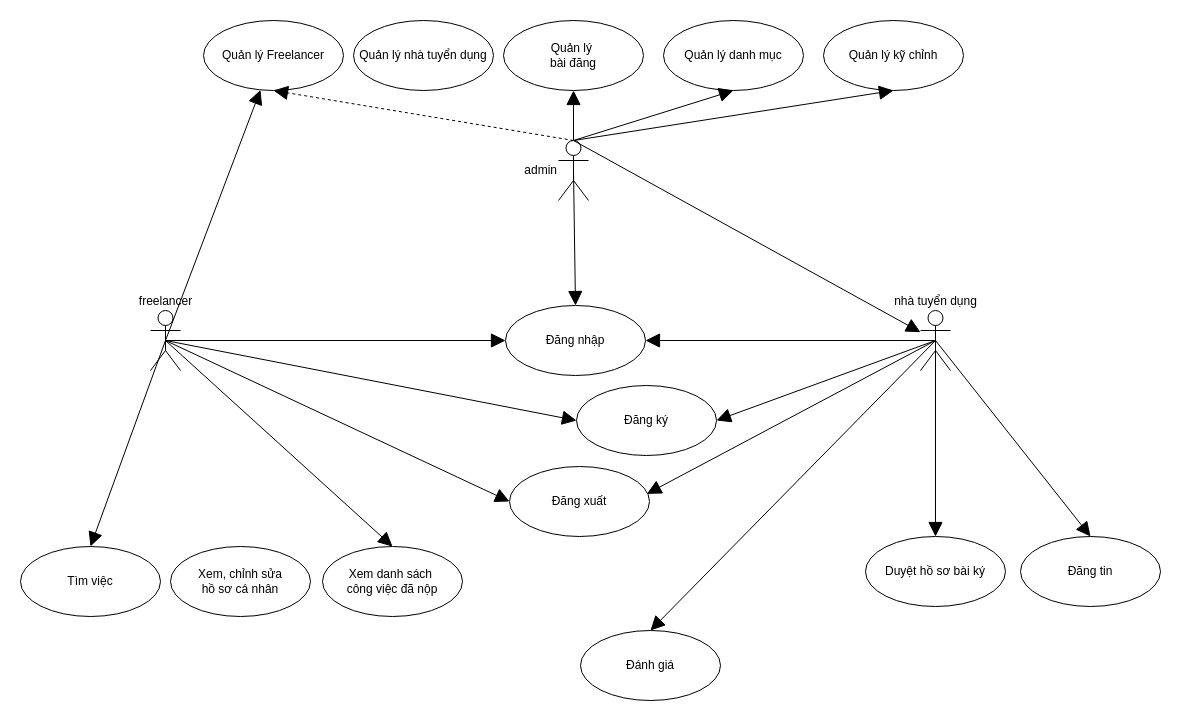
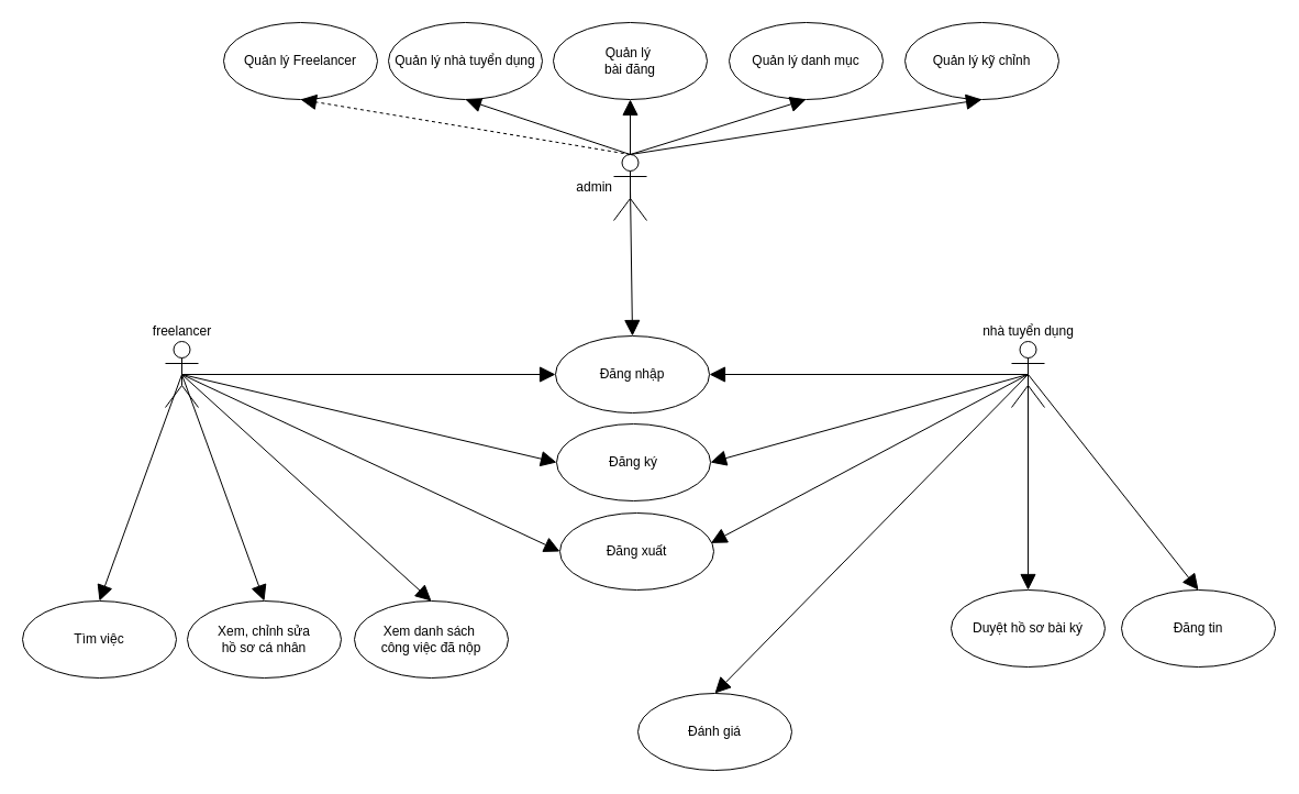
  <mxCell id="0" />
  <mxCell id="1" parent="0" />
  <mxCell id="2" value="admin" style="shape=umlActor;html=1;verticalLabelPosition=middle;verticalAlign=middle;align=right;labelPosition=left;" vertex="1" parent="1"><mxGeometry x="558" y="140" width="30" height="60" as="geometry" /></mxCell>
  <mxCell id="3" value="freelancer" style="shape=umlActor;html=1;verticalLabelPosition=top;verticalAlign=bottom;align=center;horizontal=1;fontSize=12;labelPosition=center;" vertex="1" parent="1"><mxGeometry x="150" y="310" width="30" height="60" as="geometry" /></mxCell>
  <mxCell id="4" value="nhà tuyển dụng" style="shape=umlActor;html=1;verticalLabelPosition=top;verticalAlign=bottom;align=center;labelPosition=center;" vertex="1" parent="1"><mxGeometry x="920" y="310" width="30" height="60" as="geometry" /></mxCell>
- <mxCell id="5" value="" style="edgeStyle=none;html=1;endArrow=block;endFill=1;endSize=12;verticalAlign=bottom;rounded=0;exitX=0.5;exitY=0;exitDx=0;exitDy=0;exitPerimeter=0;" edge="1" parent="1" source="2" target="4"><mxGeometry width="160" relative="1" as="geometry"><mxPoint x="333" y="69.5" as="sourcePoint" /><mxPoint x="473" y="90" as="targetPoint" /></mxGeometry></mxCell>
+ <mxCell id="5" value="" style="edgeStyle=none;html=1;endArrow=block;endFill=1;endSize=12;verticalAlign=bottom;rounded=0;exitX=0.5;exitY=0;exitDx=0;exitDy=0;exitPerimeter=0;entryX=0.5;entryY=1;entryDx=0;entryDy=0;" edge="1" parent="1" source="2" target="7"><mxGeometry width="160" relative="1" as="geometry"><mxPoint x="333" y="69.5" as="sourcePoint" /><mxPoint x="473" y="90" as="targetPoint" /></mxGeometry></mxCell>
  <mxCell id="6" value="&lt;span&gt;&lt;/span&gt;&lt;span&gt;&lt;/span&gt;&lt;span style=&quot;white-space-collapse: preserve;&quot;&gt;Quản lý Freelancer&lt;/span&gt;" style="ellipse;whiteSpace=wrap;html=1;" vertex="1" parent="1"><mxGeometry x="203" y="20" width="140" height="70" as="geometry" /></mxCell>
  <mxCell id="7" value="&lt;span&gt;&lt;/span&gt;&lt;span&gt;&lt;/span&gt;&lt;span style=&quot;white-space-collapse: preserve;&quot;&gt;Quản lý nhà tuyển dụng&lt;/span&gt;" style="ellipse;whiteSpace=wrap;html=1;" vertex="1" parent="1"><mxGeometry x="353" y="20" width="140" height="70" as="geometry" /></mxCell>
  <mxCell id="8" value="&lt;span&gt;&lt;/span&gt;&lt;span&gt;&lt;/span&gt;&lt;span style=&quot;white-space-collapse: preserve;&quot;&gt;Quản lý danh mục&lt;/span&gt;" style="ellipse;whiteSpace=wrap;html=1;" vertex="1" parent="1"><mxGeometry x="663" y="20" width="140" height="70" as="geometry" /></mxCell>
  <mxCell id="9" value="" style="edgeStyle=none;html=1;endArrow=block;endFill=1;endSize=12;verticalAlign=bottom;rounded=0;entryX=0.5;entryY=1;entryDx=0;entryDy=0;exitX=0.5;exitY=0;exitDx=0;exitDy=0;exitPerimeter=0;dashed=1;" edge="1" parent="1" source="2" target="6"><mxGeometry width="160" relative="1" as="geometry"><mxPoint x="563" y="120" as="sourcePoint" /><mxPoint x="483" y="100" as="targetPoint" /></mxGeometry></mxCell>
  <mxCell id="10" value="&lt;span&gt;&lt;/span&gt;&lt;span&gt;&lt;/span&gt;&lt;span style=&quot;white-space-collapse: preserve;&quot;&gt;Quản lý &lt;br&gt;bài đăng&lt;/span&gt;" style="ellipse;whiteSpace=wrap;html=1;" vertex="1" parent="1"><mxGeometry x="503" y="20" width="140" height="70" as="geometry" /></mxCell>
  <mxCell id="11" value="" style="edgeStyle=none;html=1;endArrow=block;endFill=1;endSize=12;verticalAlign=bottom;rounded=0;entryX=0.5;entryY=1;entryDx=0;entryDy=0;exitX=0.5;exitY=0;exitDx=0;exitDy=0;exitPerimeter=0;" edge="1" parent="1" source="2" target="10"><mxGeometry width="160" relative="1" as="geometry"><mxPoint x="583" y="130" as="sourcePoint" /><mxPoint x="333" y="100" as="targetPoint" /></mxGeometry></mxCell>
  <mxCell id="12" value="" style="edgeStyle=none;html=1;endArrow=block;endFill=1;endSize=12;verticalAlign=bottom;rounded=0;entryX=0.5;entryY=1;entryDx=0;entryDy=0;exitX=0.5;exitY=0;exitDx=0;exitDy=0;exitPerimeter=0;" edge="1" parent="1" source="2" target="8"><mxGeometry width="160" relative="1" as="geometry"><mxPoint x="573" y="120" as="sourcePoint" /><mxPoint x="343" y="110" as="targetPoint" /></mxGeometry></mxCell>
  <mxCell id="13" value="&lt;span&gt;&lt;/span&gt;&lt;span&gt;&lt;/span&gt;&lt;span style=&quot;white-space-collapse: preserve;&quot;&gt;Quản lý kỹ chỉnh&lt;/span&gt;" style="ellipse;whiteSpace=wrap;html=1;" vertex="1" parent="1"><mxGeometry x="823" y="20" width="140" height="70" as="geometry" /></mxCell>
  <mxCell id="14" value="" style="edgeStyle=none;html=1;endArrow=block;endFill=1;endSize=12;verticalAlign=bottom;rounded=0;entryX=0.5;entryY=1;entryDx=0;entryDy=0;exitX=0.5;exitY=0;exitDx=0;exitDy=0;exitPerimeter=0;" edge="1" parent="1" source="2" target="13"><mxGeometry width="160" relative="1" as="geometry"><mxPoint x="573" y="120" as="sourcePoint" /><mxPoint x="793" y="100" as="targetPoint" /></mxGeometry></mxCell>
- <mxCell id="15" value="&lt;span&gt;&lt;/span&gt;&lt;span style=&quot;white-space-collapse: preserve;&quot;&gt;Đăng ký&lt;/span&gt;" style="ellipse;whiteSpace=wrap;html=1;" vertex="1" parent="1"><mxGeometry x="576" y="385" width="140" height="70" as="geometry" /></mxCell>
+ <mxCell id="15" value="&lt;span&gt;&lt;/span&gt;&lt;span style=&quot;white-space-collapse: preserve;&quot;&gt;Đăng ký&lt;/span&gt;" style="ellipse;whiteSpace=wrap;html=1;" vertex="1" parent="1"><mxGeometry x="506" y="385" width="140" height="70" as="geometry" /></mxCell>
  <mxCell id="16" value="&lt;span&gt;&lt;/span&gt;&lt;span style=&quot;white-space-collapse: preserve;&quot;&gt;Đăng nhập&lt;/span&gt;" style="ellipse;whiteSpace=wrap;html=1;" vertex="1" parent="1"><mxGeometry x="505" y="305" width="140" height="70" as="geometry" /></mxCell>
  <mxCell id="17" value="&lt;span&gt;&lt;/span&gt;&lt;span style=&quot;white-space-collapse: preserve;&quot;&gt;Đăng xuất&lt;/span&gt;" style="ellipse;whiteSpace=wrap;html=1;" vertex="1" parent="1"><mxGeometry x="509" y="466" width="140" height="70" as="geometry" /></mxCell>
  <mxCell id="18" value="" style="edgeStyle=none;html=1;endArrow=block;endFill=1;endSize=12;verticalAlign=bottom;rounded=0;exitX=0.5;exitY=0.5;exitDx=0;exitDy=0;exitPerimeter=0;entryX=0.5;entryY=0;entryDx=0;entryDy=0;" edge="1" parent="1" source="2" target="16"><mxGeometry width="160" relative="1" as="geometry"><mxPoint x="550" y="150" as="sourcePoint" /><mxPoint x="710" y="250" as="targetPoint" /></mxGeometry></mxCell>
  <mxCell id="19" value="" style="edgeStyle=none;html=1;endArrow=block;endFill=1;endSize=12;verticalAlign=bottom;rounded=0;exitX=0.5;exitY=0.5;exitDx=0;exitDy=0;exitPerimeter=0;entryX=0;entryY=0.5;entryDx=0;entryDy=0;" edge="1" parent="1" source="3" target="16"><mxGeometry width="160" relative="1" as="geometry"><mxPoint x="260" y="360" as="sourcePoint" /><mxPoint x="280" y="465" as="targetPoint" /></mxGeometry></mxCell>
  <mxCell id="20" value="" style="edgeStyle=none;html=1;endArrow=block;endFill=1;endSize=12;verticalAlign=bottom;rounded=0;exitX=0.5;exitY=0.5;exitDx=0;exitDy=0;exitPerimeter=0;entryX=0;entryY=0.5;entryDx=0;entryDy=0;" edge="1" parent="1" source="3" target="15"><mxGeometry width="160" relative="1" as="geometry"><mxPoint x="575" y="220" as="sourcePoint" /><mxPoint x="595" y="325" as="targetPoint" /></mxGeometry></mxCell>
  <mxCell id="21" value="" style="edgeStyle=none;html=1;endArrow=block;endFill=1;endSize=12;verticalAlign=bottom;rounded=0;exitX=0.5;exitY=0.5;exitDx=0;exitDy=0;exitPerimeter=0;entryX=0;entryY=0.5;entryDx=0;entryDy=0;" edge="1" parent="1" source="3" target="17"><mxGeometry width="160" relative="1" as="geometry"><mxPoint x="175" y="350" as="sourcePoint" /><mxPoint x="516" y="430" as="targetPoint" /></mxGeometry></mxCell>
  <mxCell id="22" value="" style="edgeStyle=none;html=1;endArrow=block;endFill=1;endSize=12;verticalAlign=bottom;rounded=0;exitX=0.5;exitY=0.5;exitDx=0;exitDy=0;exitPerimeter=0;entryX=1;entryY=0.5;entryDx=0;entryDy=0;" edge="1" parent="1" source="4" target="16"><mxGeometry width="160" relative="1" as="geometry"><mxPoint x="490" y="360" as="sourcePoint" /><mxPoint x="830" y="360" as="targetPoint" /></mxGeometry></mxCell>
  <mxCell id="23" value="" style="edgeStyle=none;html=1;endArrow=block;endFill=1;endSize=12;verticalAlign=bottom;rounded=0;exitX=0.5;exitY=0.5;exitDx=0;exitDy=0;exitPerimeter=0;entryX=1;entryY=0.5;entryDx=0;entryDy=0;" edge="1" parent="1" source="4" target="15"><mxGeometry width="160" relative="1" as="geometry"><mxPoint x="945" y="350" as="sourcePoint" /><mxPoint x="655" y="350" as="targetPoint" /></mxGeometry></mxCell>
  <mxCell id="24" value="" style="edgeStyle=none;html=1;endArrow=block;endFill=1;endSize=12;verticalAlign=bottom;rounded=0;exitX=0.5;exitY=0.5;exitDx=0;exitDy=0;exitPerimeter=0;entryX=0.981;entryY=0.391;entryDx=0;entryDy=0;entryPerimeter=0;" edge="1" parent="1" source="4" target="17"><mxGeometry width="160" relative="1" as="geometry"><mxPoint x="955" y="360" as="sourcePoint" /><mxPoint x="665" y="360" as="targetPoint" /></mxGeometry></mxCell>
  <mxCell id="25" value="&lt;span&gt;&lt;/span&gt;&lt;span style=&quot;white-space-collapse: preserve;&quot;&gt;Đánh giá&lt;/span&gt;" style="ellipse;whiteSpace=wrap;html=1;" vertex="1" parent="1"><mxGeometry x="580" y="630" width="140" height="70" as="geometry" /></mxCell>
  <mxCell id="26" value="&lt;span&gt;&lt;/span&gt;&lt;span&gt;&lt;/span&gt;&lt;span&gt;&lt;/span&gt;&lt;span style=&quot;white-space-collapse: preserve;&quot;&gt;Xem danh sách &lt;/span&gt;&lt;div&gt;&lt;span style=&quot;white-space-collapse: preserve;&quot;&gt;công việc đã nộp&lt;/span&gt;&lt;/div&gt;" style="ellipse;whiteSpace=wrap;html=1;" vertex="1" parent="1"><mxGeometry x="322" y="546" width="140" height="70" as="geometry" /></mxCell>
  <mxCell id="27" value="&lt;span&gt;&lt;/span&gt;&lt;span&gt;&lt;/span&gt;&lt;span&gt;&lt;/span&gt;&lt;span style=&quot;white-space-collapse: preserve;&quot;&gt;Xem, chỉnh sửa&lt;/span&gt;&lt;div&gt;&lt;span style=&quot;white-space-collapse: preserve;&quot;&gt;hồ sơ cá nhân&lt;/span&gt;&lt;/div&gt;" style="ellipse;whiteSpace=wrap;html=1;" vertex="1" parent="1"><mxGeometry x="170" y="546" width="140" height="70" as="geometry" /></mxCell>
  <mxCell id="28" value="&lt;span&gt;&lt;/span&gt;&lt;span&gt;&lt;/span&gt;&lt;span&gt;&lt;/span&gt;&lt;span style=&quot;white-space-collapse: preserve;&quot;&gt;Tìm việc&lt;/span&gt;" style="ellipse;whiteSpace=wrap;html=1;" vertex="1" parent="1"><mxGeometry x="20" y="546" width="140" height="70" as="geometry" /></mxCell>
  <mxCell id="29" value="&lt;span&gt;&lt;/span&gt;&lt;span style=&quot;white-space-collapse: preserve;&quot;&gt;Duyệt hồ sơ bài ký&lt;/span&gt;" style="ellipse;whiteSpace=wrap;html=1;" vertex="1" parent="1"><mxGeometry x="865" y="536" width="140" height="70" as="geometry" /></mxCell>
  <mxCell id="30" value="&lt;span&gt;&lt;/span&gt;&lt;span style=&quot;white-space-collapse: preserve;&quot;&gt;Đăng tin&lt;/span&gt;" style="ellipse;whiteSpace=wrap;html=1;" vertex="1" parent="1"><mxGeometry x="1020" y="536" width="140" height="70" as="geometry" /></mxCell>
- <mxCell id="31" value="" style="edgeStyle=none;html=1;endArrow=block;endFill=1;endSize=12;verticalAlign=bottom;rounded=0;exitX=0.5;exitY=0.5;exitDx=0;exitDy=0;exitPerimeter=0;" edge="1" parent="1" source="3" target="6"><mxGeometry width="160" relative="1" as="geometry"><mxPoint x="175" y="350" as="sourcePoint" /><mxPoint x="519" y="511" as="targetPoint" /></mxGeometry></mxCell>
+ <mxCell id="31" value="" style="edgeStyle=none;html=1;endArrow=block;endFill=1;endSize=12;verticalAlign=bottom;rounded=0;exitX=0.5;exitY=0.5;exitDx=0;exitDy=0;exitPerimeter=0;entryX=0.5;entryY=0;entryDx=0;entryDy=0;" edge="1" parent="1" source="3" target="27"><mxGeometry width="160" relative="1" as="geometry"><mxPoint x="175" y="350" as="sourcePoint" /><mxPoint x="519" y="511" as="targetPoint" /></mxGeometry></mxCell>
  <mxCell id="32" value="" style="edgeStyle=none;html=1;endArrow=block;endFill=1;endSize=12;verticalAlign=bottom;rounded=0;exitX=0.5;exitY=0.5;exitDx=0;exitDy=0;exitPerimeter=0;entryX=0.5;entryY=0;entryDx=0;entryDy=0;" edge="1" parent="1" source="3" target="26"><mxGeometry width="160" relative="1" as="geometry"><mxPoint x="175" y="350" as="sourcePoint" /><mxPoint x="250" y="556" as="targetPoint" /></mxGeometry></mxCell>
  <mxCell id="33" value="" style="edgeStyle=none;html=1;endArrow=block;endFill=1;endSize=12;verticalAlign=bottom;rounded=0;entryX=0.5;entryY=0;entryDx=0;entryDy=0;exitX=0.5;exitY=0.5;exitDx=0;exitDy=0;exitPerimeter=0;" edge="1" parent="1" source="3" target="28"><mxGeometry width="160" relative="1" as="geometry"><mxPoint x="170" y="340" as="sourcePoint" /><mxPoint x="250" y="556" as="targetPoint" /></mxGeometry></mxCell>
  <mxCell id="34" value="" style="edgeStyle=none;html=1;endArrow=block;endFill=1;endSize=12;verticalAlign=bottom;rounded=0;exitX=0.5;exitY=0.5;exitDx=0;exitDy=0;exitPerimeter=0;entryX=0.5;entryY=0;entryDx=0;entryDy=0;" edge="1" parent="1" source="4" target="25"><mxGeometry width="160" relative="1" as="geometry"><mxPoint x="175" y="350" as="sourcePoint" /><mxPoint x="402" y="556" as="targetPoint" /></mxGeometry></mxCell>
  <mxCell id="35" value="" style="edgeStyle=none;html=1;endArrow=block;endFill=1;endSize=12;verticalAlign=bottom;rounded=0;entryX=0.5;entryY=0;entryDx=0;entryDy=0;exitX=0.5;exitY=0.5;exitDx=0;exitDy=0;exitPerimeter=0;" edge="1" parent="1" source="4" target="30"><mxGeometry width="160" relative="1" as="geometry"><mxPoint x="930" y="340" as="sourcePoint" /><mxPoint x="790" y="546" as="targetPoint" /></mxGeometry></mxCell>
  <mxCell id="36" value="" style="edgeStyle=none;html=1;endArrow=block;endFill=1;endSize=12;verticalAlign=bottom;rounded=0;exitX=0.5;exitY=0.5;exitDx=0;exitDy=0;exitPerimeter=0;entryX=0.5;entryY=0;entryDx=0;entryDy=0;" edge="1" parent="1" source="4" target="29"><mxGeometry width="160" relative="1" as="geometry"><mxPoint x="955" y="360" as="sourcePoint" /><mxPoint x="800" y="556" as="targetPoint" /></mxGeometry></mxCell>
